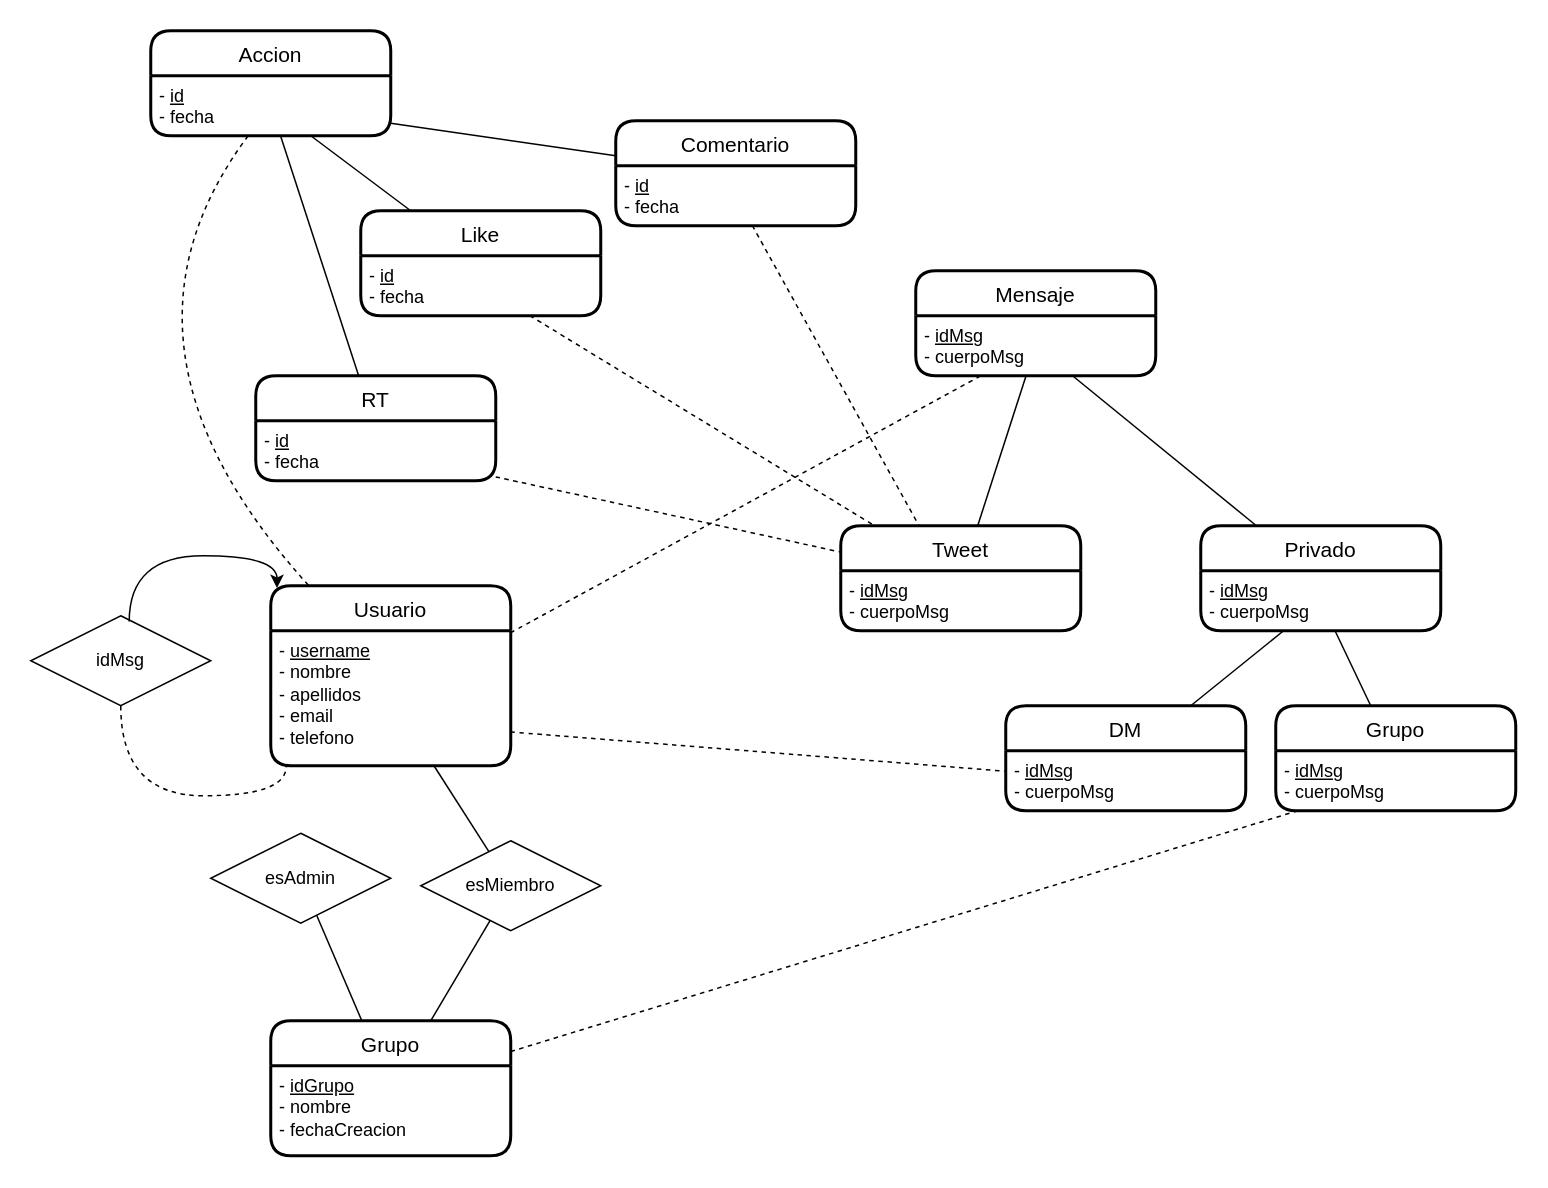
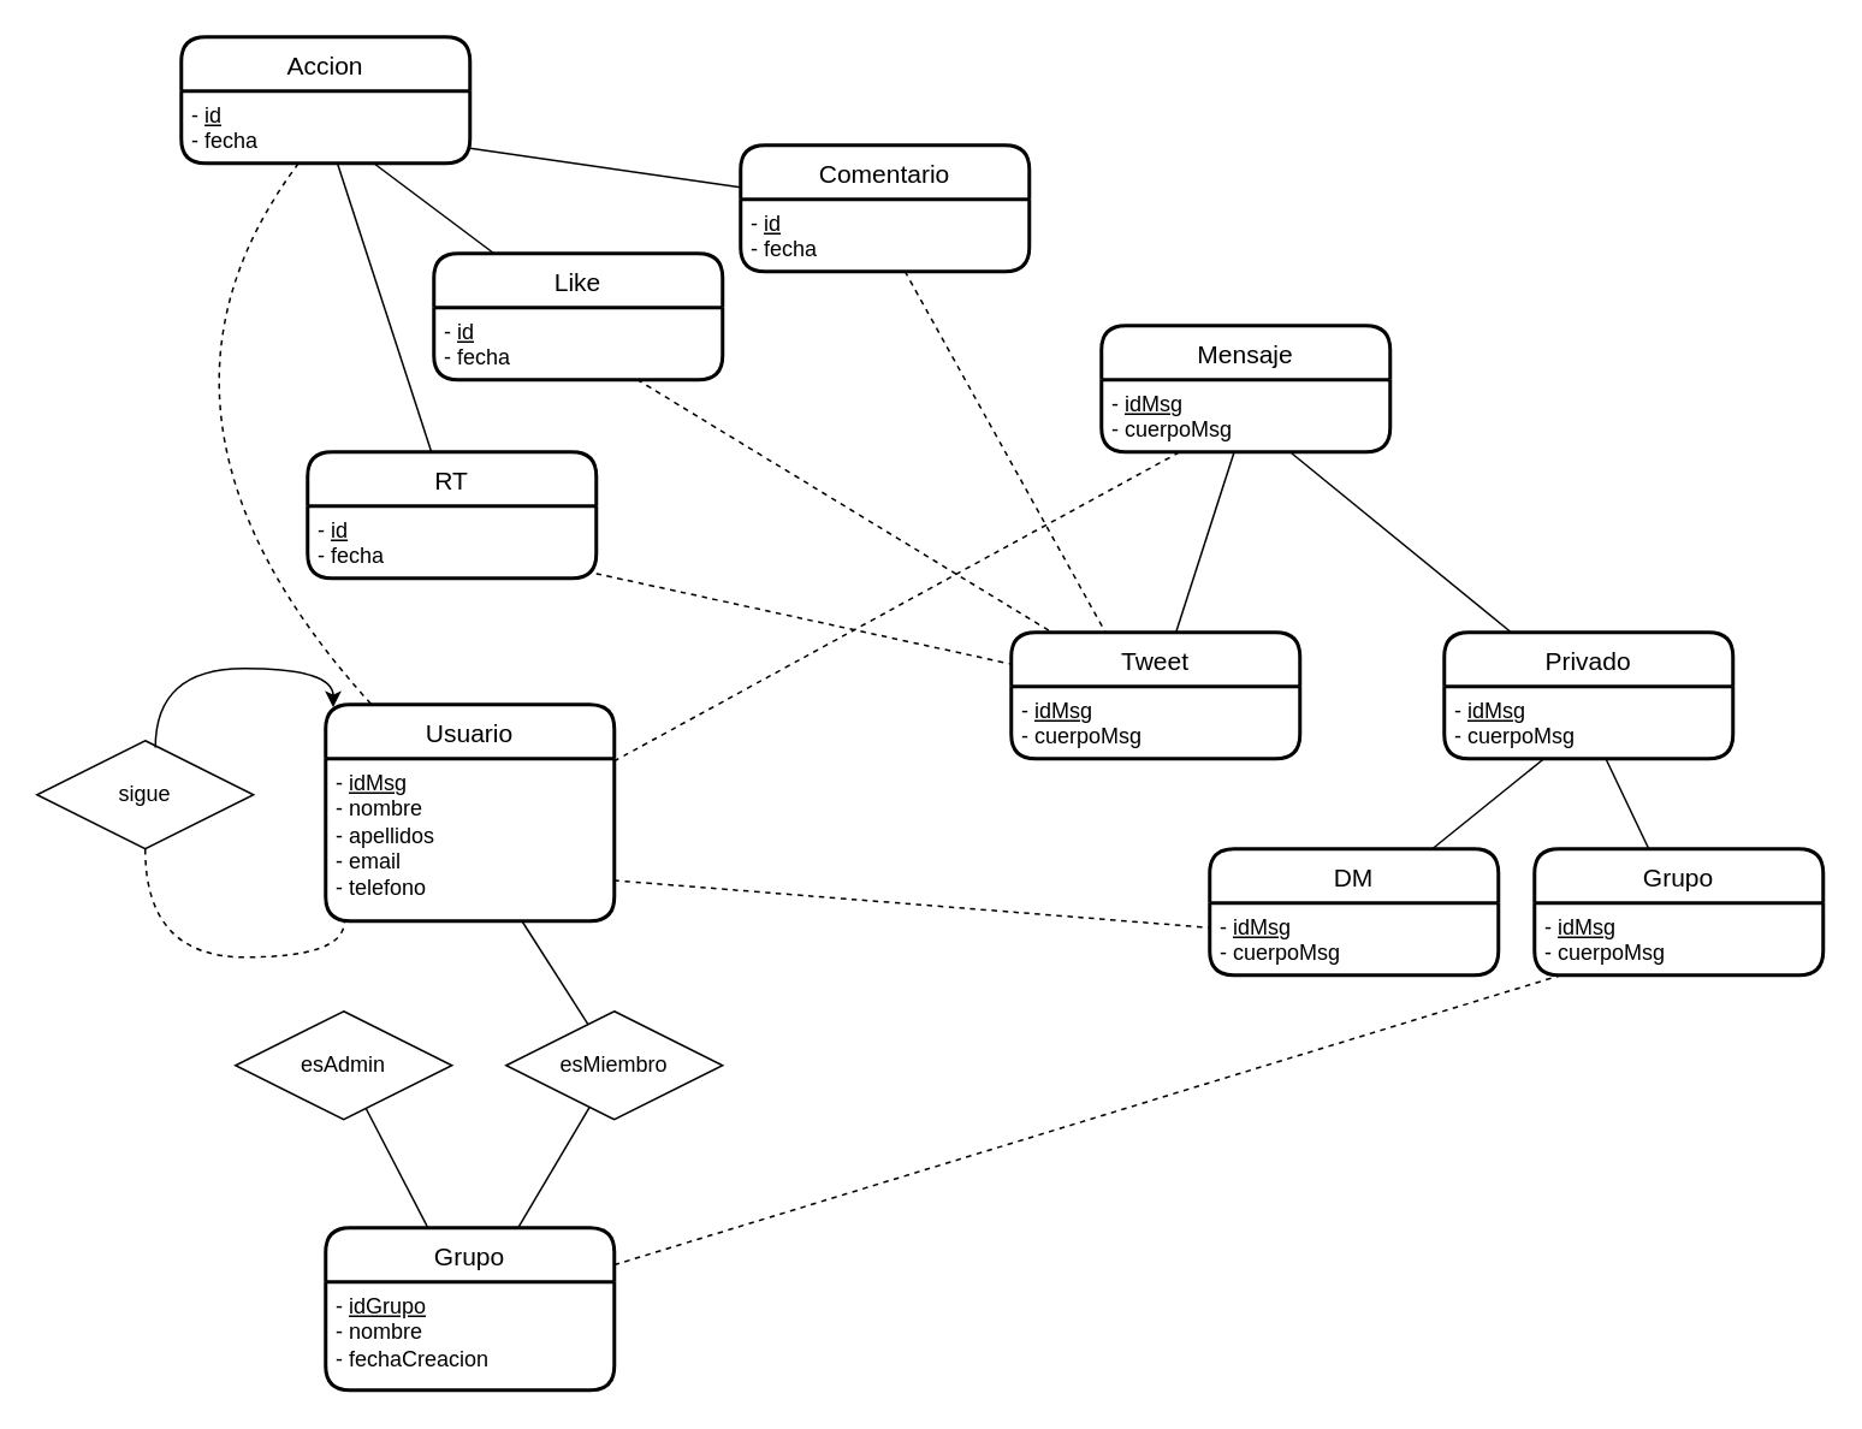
  <mxCell id="0" />
  <mxCell id="1" parent="0" />
  <mxCell id="2" value="Usuario" style="swimlane;childLayout=stackLayout;horizontal=1;startSize=30;horizontalStack=0;rounded=1;fontSize=14;fontStyle=0;strokeWidth=2;resizeParent=0;resizeLast=1;shadow=0;dashed=0;align=center;" vertex="1" parent="1"><mxGeometry x="180" y="390" width="160" height="120" as="geometry" /></mxCell>
- <mxCell id="3" value="- &lt;u&gt;username&lt;/u&gt;&lt;br&gt;- nombre&lt;br&gt;- apellidos&lt;br&gt;- email&lt;br&gt;- telefono" style="align=left;strokeColor=none;fillColor=none;spacingLeft=4;fontSize=12;verticalAlign=top;resizable=0;rotatable=0;part=1;html=1;" vertex="1" parent="2"><mxGeometry y="30" width="160" height="90" as="geometry" /></mxCell>
+ <mxCell id="3" value="- &lt;u&gt;idMsg&lt;/u&gt;&lt;br&gt;- nombre&lt;br&gt;- apellidos&lt;br&gt;- email&lt;br&gt;- telefono" style="align=left;strokeColor=none;fillColor=none;spacingLeft=4;fontSize=12;verticalAlign=top;resizable=0;rotatable=0;part=1;html=1;" vertex="1" parent="2"><mxGeometry y="30" width="160" height="90" as="geometry" /></mxCell>
  <mxCell id="4" value="Grupo" style="swimlane;childLayout=stackLayout;horizontal=1;startSize=30;horizontalStack=0;rounded=1;fontSize=14;fontStyle=0;strokeWidth=2;resizeParent=0;resizeLast=1;shadow=0;dashed=0;align=center;" vertex="1" parent="1"><mxGeometry x="180" y="680" width="160" height="90" as="geometry" /></mxCell>
  <mxCell id="5" value="- &lt;u&gt;idGrupo&lt;/u&gt;&lt;br&gt;- nombre&lt;br&gt;- fechaCreacion" style="align=left;strokeColor=none;fillColor=none;spacingLeft=4;fontSize=12;verticalAlign=top;resizable=0;rotatable=0;part=1;html=1;" vertex="1" parent="4"><mxGeometry y="30" width="160" height="60" as="geometry" /></mxCell>
  <mxCell id="6" value="esMiembro" style="shape=rhombus;perimeter=rhombusPerimeter;whiteSpace=wrap;html=1;align=center;" vertex="1" parent="1"><mxGeometry x="280" y="560" width="120" height="60" as="geometry" /></mxCell>
- <mxCell id="7" value="esAdmin" style="shape=rhombus;perimeter=rhombusPerimeter;whiteSpace=wrap;html=1;align=center;" vertex="1" parent="1"><mxGeometry x="140" y="555" width="120" height="60" as="geometry" /></mxCell>
+ <mxCell id="7" value="esAdmin" style="shape=rhombus;perimeter=rhombusPerimeter;whiteSpace=wrap;html=1;align=center;" vertex="1" parent="1"><mxGeometry x="130" y="560" width="120" height="60" as="geometry" /></mxCell>
  <mxCell id="8" value="Mensaje" style="swimlane;childLayout=stackLayout;horizontal=1;startSize=30;horizontalStack=0;rounded=1;fontSize=14;fontStyle=0;strokeWidth=2;resizeParent=0;resizeLast=1;shadow=0;dashed=0;align=center;" vertex="1" parent="1"><mxGeometry x="610" y="180" width="160" height="70" as="geometry" /></mxCell>
  <mxCell id="9" value="- &lt;u&gt;idMsg&lt;/u&gt;&lt;br&gt;- cuerpoMsg" style="align=left;strokeColor=none;fillColor=none;spacingLeft=4;fontSize=12;verticalAlign=top;resizable=0;rotatable=0;part=1;html=1;" vertex="1" parent="8"><mxGeometry y="30" width="160" height="40" as="geometry" /></mxCell>
- <mxCell id="10" value="idMsg" style="shape=rhombus;perimeter=rhombusPerimeter;whiteSpace=wrap;html=1;align=center;" vertex="1" parent="1"><mxGeometry x="20" y="410" width="120" height="60" as="geometry" /></mxCell>
+ <mxCell id="10" value="sigue" style="shape=rhombus;perimeter=rhombusPerimeter;whiteSpace=wrap;html=1;align=center;" vertex="1" parent="1"><mxGeometry x="20" y="410" width="120" height="60" as="geometry" /></mxCell>
  <mxCell id="11" value="Tweet" style="swimlane;childLayout=stackLayout;horizontal=1;startSize=30;horizontalStack=0;rounded=1;fontSize=14;fontStyle=0;strokeWidth=2;resizeParent=0;resizeLast=1;shadow=0;dashed=0;align=center;" vertex="1" parent="1"><mxGeometry x="560" y="350" width="160" height="70" as="geometry" /></mxCell>
  <mxCell id="12" value="- &lt;u&gt;idMsg&lt;/u&gt;&lt;br&gt;- cuerpoMsg" style="align=left;strokeColor=none;fillColor=none;spacingLeft=4;fontSize=12;verticalAlign=top;resizable=0;rotatable=0;part=1;html=1;" vertex="1" parent="11"><mxGeometry y="30" width="160" height="40" as="geometry" /></mxCell>
  <mxCell id="13" value="Privado" style="swimlane;childLayout=stackLayout;horizontal=1;startSize=30;horizontalStack=0;rounded=1;fontSize=14;fontStyle=0;strokeWidth=2;resizeParent=0;resizeLast=1;shadow=0;dashed=0;align=center;" vertex="1" parent="1"><mxGeometry x="800" y="350" width="160" height="70" as="geometry" /></mxCell>
  <mxCell id="14" value="- &lt;u&gt;idMsg&lt;/u&gt;&lt;br&gt;- cuerpoMsg" style="align=left;strokeColor=none;fillColor=none;spacingLeft=4;fontSize=12;verticalAlign=top;resizable=0;rotatable=0;part=1;html=1;" vertex="1" parent="13"><mxGeometry y="30" width="160" height="40" as="geometry" /></mxCell>
  <mxCell id="15" value="Grupo" style="swimlane;childLayout=stackLayout;horizontal=1;startSize=30;horizontalStack=0;rounded=1;fontSize=14;fontStyle=0;strokeWidth=2;resizeParent=0;resizeLast=1;shadow=0;dashed=0;align=center;" vertex="1" parent="1"><mxGeometry x="850" y="470" width="160" height="70" as="geometry" /></mxCell>
  <mxCell id="16" value="- &lt;u&gt;idMsg&lt;/u&gt;&lt;br&gt;- cuerpoMsg" style="align=left;strokeColor=none;fillColor=none;spacingLeft=4;fontSize=12;verticalAlign=top;resizable=0;rotatable=0;part=1;html=1;" vertex="1" parent="15"><mxGeometry y="30" width="160" height="40" as="geometry" /></mxCell>
  <mxCell id="17" value="DM" style="swimlane;childLayout=stackLayout;horizontal=1;startSize=30;horizontalStack=0;rounded=1;fontSize=14;fontStyle=0;strokeWidth=2;resizeParent=0;resizeLast=1;shadow=0;dashed=0;align=center;" vertex="1" parent="1"><mxGeometry x="670" y="470" width="160" height="70" as="geometry" /></mxCell>
  <mxCell id="18" value="- &lt;u&gt;idMsg&lt;/u&gt;&lt;br&gt;- cuerpoMsg" style="align=left;strokeColor=none;fillColor=none;spacingLeft=4;fontSize=12;verticalAlign=top;resizable=0;rotatable=0;part=1;html=1;" vertex="1" parent="17"><mxGeometry y="30" width="160" height="40" as="geometry" /></mxCell>
  <mxCell id="19" value="" style="endArrow=classic;html=1;rounded=0;edgeStyle=orthogonalEdgeStyle;exitX=0.547;exitY=0.065;exitDx=0;exitDy=0;exitPerimeter=0;curved=1;entryX=0.026;entryY=0.013;entryDx=0;entryDy=0;entryPerimeter=0;" edge="1" parent="1" source="10" target="2"><mxGeometry relative="1" as="geometry"><mxPoint x="350" y="450" as="sourcePoint" /><mxPoint x="510" y="450" as="targetPoint" /><Array as="points"><mxPoint x="86" y="370" /><mxPoint x="184" y="370" /></Array></mxGeometry></mxCell>
  <mxCell id="20" value="" style="endArrow=none;html=1;rounded=0;edgeStyle=orthogonalEdgeStyle;exitX=0.5;exitY=1;exitDx=0;exitDy=0;curved=1;entryX=0.065;entryY=1.002;entryDx=0;entryDy=0;entryPerimeter=0;dashed=1;" edge="1" parent="1" source="10" target="3"><mxGeometry relative="1" as="geometry"><mxPoint x="90.02" y="503.9" as="sourcePoint" /><mxPoint x="188.54" y="481.56" as="targetPoint" /><Array as="points"><mxPoint x="80" y="530" /><mxPoint x="190" y="530" /><mxPoint x="190" y="510" /></Array></mxGeometry></mxCell>
  <mxCell id="21" value="" style="endArrow=none;html=1;rounded=0;curved=1;" edge="1" parent="1" source="3" target="6"><mxGeometry relative="1" as="geometry"><mxPoint x="244.8" y="520" as="sourcePoint" /><mxPoint x="213.125" y="576.563" as="targetPoint" /></mxGeometry></mxCell>
  <mxCell id="22" value="" style="endArrow=none;html=1;rounded=0;curved=1;" edge="1" parent="1" source="6" target="4"><mxGeometry relative="1" as="geometry"><mxPoint x="298.8" y="520" as="sourcePoint" /><mxPoint x="335.455" y="577.273" as="targetPoint" /></mxGeometry></mxCell>
  <mxCell id="23" value="" style="endArrow=none;html=1;rounded=0;curved=1;" edge="1" parent="1" source="7" target="4"><mxGeometry relative="1" as="geometry"><mxPoint x="336.286" y="623.143" as="sourcePoint" /><mxPoint x="296.667" y="690" as="targetPoint" /></mxGeometry></mxCell>
  <mxCell id="24" value="" style="endArrow=none;html=1;rounded=0;curved=1;dashed=1;" edge="1" parent="1" source="3" target="9"><mxGeometry relative="1" as="geometry"><mxPoint x="298.8" y="520" as="sourcePoint" /><mxPoint x="335.455" y="577.273" as="targetPoint" /></mxGeometry></mxCell>
  <mxCell id="25" value="" style="endArrow=none;html=1;rounded=0;curved=1;" edge="1" parent="1" source="9" target="13"><mxGeometry relative="1" as="geometry"><mxPoint x="298.8" y="520" as="sourcePoint" /><mxPoint x="335.455" y="577.273" as="targetPoint" /></mxGeometry></mxCell>
  <mxCell id="26" value="" style="endArrow=none;html=1;rounded=0;curved=1;" edge="1" parent="1" source="9" target="11"><mxGeometry relative="1" as="geometry"><mxPoint x="724.516" y="260" as="sourcePoint" /><mxPoint x="847.097" y="360" as="targetPoint" /></mxGeometry></mxCell>
  <mxCell id="27" value="" style="endArrow=none;html=1;rounded=0;curved=1;" edge="1" parent="1" source="14" target="17"><mxGeometry relative="1" as="geometry"><mxPoint x="693.548" y="260" as="sourcePoint" /><mxPoint x="661.29" y="360" as="targetPoint" /></mxGeometry></mxCell>
  <mxCell id="28" value="" style="endArrow=none;html=1;rounded=0;curved=1;" edge="1" parent="1" source="14" target="15"><mxGeometry relative="1" as="geometry"><mxPoint x="906.842" y="430" as="sourcePoint" /><mxPoint x="940.526" y="470" as="targetPoint" /></mxGeometry></mxCell>
  <mxCell id="29" value="" style="endArrow=none;html=1;rounded=0;curved=1;dashed=1;" edge="1" parent="1" source="4" target="16"><mxGeometry relative="1" as="geometry"><mxPoint x="350" y="431.279" as="sourcePoint" /><mxPoint x="663.404" y="260" as="targetPoint" /></mxGeometry></mxCell>
  <mxCell id="30" value="" style="endArrow=none;html=1;rounded=0;curved=1;dashed=1;exitX=1;exitY=0.75;exitDx=0;exitDy=0;" edge="1" parent="1" source="3" target="18"><mxGeometry relative="1" as="geometry"><mxPoint x="350" y="702.547" as="sourcePoint" /><mxPoint x="750.698" y="540" as="targetPoint" /></mxGeometry></mxCell>
  <mxCell id="31" value="Comentario" style="swimlane;childLayout=stackLayout;horizontal=1;startSize=30;horizontalStack=0;rounded=1;fontSize=14;fontStyle=0;strokeWidth=2;resizeParent=0;resizeLast=1;shadow=0;dashed=0;align=center;" vertex="1" parent="1"><mxGeometry x="410" y="80" width="160" height="70" as="geometry" /></mxCell>
  <mxCell id="32" value="-&amp;nbsp;&lt;u&gt;id&lt;/u&gt;&lt;br&gt;- fecha" style="align=left;strokeColor=none;fillColor=none;spacingLeft=4;fontSize=12;verticalAlign=top;resizable=0;rotatable=0;part=1;html=1;" vertex="1" parent="31"><mxGeometry y="30" width="160" height="40" as="geometry" /></mxCell>
  <mxCell id="33" value="Like" style="swimlane;childLayout=stackLayout;horizontal=1;startSize=30;horizontalStack=0;rounded=1;fontSize=14;fontStyle=0;strokeWidth=2;resizeParent=0;resizeLast=1;shadow=0;dashed=0;align=center;" vertex="1" parent="1"><mxGeometry x="240" y="140" width="160" height="70" as="geometry" /></mxCell>
  <mxCell id="34" value="-&amp;nbsp;&lt;u&gt;id&lt;/u&gt;&lt;br&gt;- fecha" style="align=left;strokeColor=none;fillColor=none;spacingLeft=4;fontSize=12;verticalAlign=top;resizable=0;rotatable=0;part=1;html=1;" vertex="1" parent="33"><mxGeometry y="30" width="160" height="40" as="geometry" /></mxCell>
  <mxCell id="35" value="RT" style="swimlane;childLayout=stackLayout;horizontal=1;startSize=30;horizontalStack=0;rounded=1;fontSize=14;fontStyle=0;strokeWidth=2;resizeParent=0;resizeLast=1;shadow=0;dashed=0;align=center;" vertex="1" parent="1"><mxGeometry x="170" y="250" width="160" height="70" as="geometry" /></mxCell>
  <mxCell id="36" value="-&amp;nbsp;&lt;u&gt;id&lt;/u&gt;&lt;br&gt;- fecha" style="align=left;strokeColor=none;fillColor=none;spacingLeft=4;fontSize=12;verticalAlign=top;resizable=0;rotatable=0;part=1;html=1;" vertex="1" parent="35"><mxGeometry y="30" width="160" height="40" as="geometry" /></mxCell>
  <mxCell id="37" value="" style="endArrow=none;html=1;rounded=0;curved=1;dashed=1;" edge="1" parent="1" source="36" target="11"><mxGeometry relative="1" as="geometry"><mxPoint x="316.19" y="300" as="sourcePoint" /><mxPoint x="663.404" y="260" as="targetPoint" /></mxGeometry></mxCell>
  <mxCell id="38" value="" style="endArrow=none;html=1;rounded=0;curved=1;dashed=1;" edge="1" parent="1" source="34" target="11"><mxGeometry relative="1" as="geometry"><mxPoint x="326.19" y="310" as="sourcePoint" /><mxPoint x="570" y="374" as="targetPoint" /></mxGeometry></mxCell>
  <mxCell id="39" value="" style="endArrow=none;html=1;rounded=0;curved=1;dashed=1;entryX=0.328;entryY=0.007;entryDx=0;entryDy=0;entryPerimeter=0;" edge="1" parent="1" source="32" target="11"><mxGeometry relative="1" as="geometry"><mxPoint x="371.795" y="220" as="sourcePoint" /><mxPoint x="594.359" y="360" as="targetPoint" /></mxGeometry></mxCell>
  <mxCell id="40" value="Accion" style="swimlane;childLayout=stackLayout;horizontal=1;startSize=30;horizontalStack=0;rounded=1;fontSize=14;fontStyle=0;strokeWidth=2;resizeParent=0;resizeLast=1;shadow=0;dashed=0;align=center;" vertex="1" parent="1"><mxGeometry x="100" y="20" width="160" height="70" as="geometry" /></mxCell>
  <mxCell id="41" value="-&amp;nbsp;&lt;u&gt;id&lt;/u&gt;&lt;br&gt;- fecha" style="align=left;strokeColor=none;fillColor=none;spacingLeft=4;fontSize=12;verticalAlign=top;resizable=0;rotatable=0;part=1;html=1;" vertex="1" parent="40"><mxGeometry y="30" width="160" height="40" as="geometry" /></mxCell>
  <mxCell id="42" value="" style="endArrow=none;html=1;rounded=0;curved=1;dashed=1;" edge="1" parent="1" source="41" target="2"><mxGeometry relative="1" as="geometry"><mxPoint x="220" y="290" as="sourcePoint" /><mxPoint x="570" y="374" as="targetPoint" /><Array as="points"><mxPoint x="60" y="230" /></Array></mxGeometry></mxCell>
  <mxCell id="43" value="" style="endArrow=none;html=1;rounded=0;curved=1;" edge="1" parent="1" source="41" target="31"><mxGeometry relative="1" as="geometry"><mxPoint x="362.821" y="220" as="sourcePoint" /><mxPoint x="592.564" y="360" as="targetPoint" /></mxGeometry></mxCell>
  <mxCell id="44" value="" style="endArrow=none;html=1;rounded=0;curved=1;" edge="1" parent="1" source="41" target="33"><mxGeometry relative="1" as="geometry"><mxPoint x="270" y="91.613" as="sourcePoint" /><mxPoint x="420" y="113.387" as="targetPoint" /></mxGeometry></mxCell>
  <mxCell id="45" value="" style="endArrow=none;html=1;rounded=0;curved=1;" edge="1" parent="1" source="41" target="35"><mxGeometry relative="1" as="geometry"><mxPoint x="216.667" y="100" as="sourcePoint" /><mxPoint x="283.333" y="150" as="targetPoint" /></mxGeometry></mxCell>
